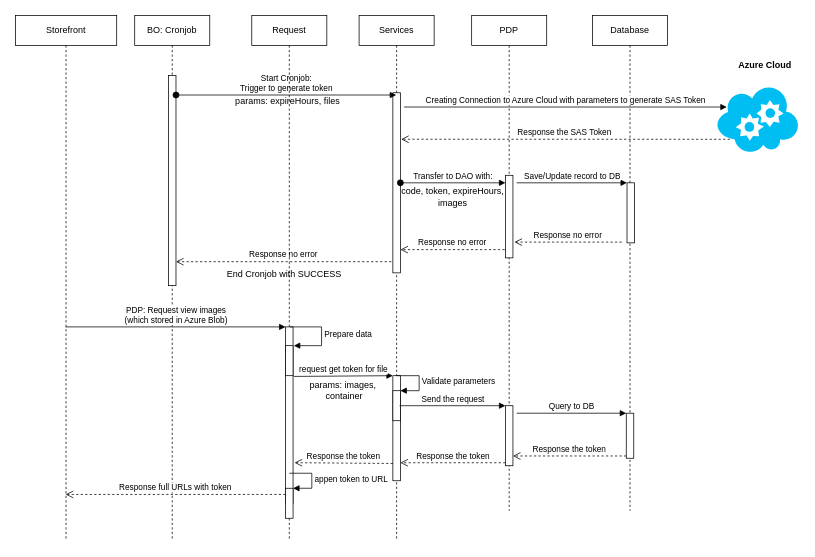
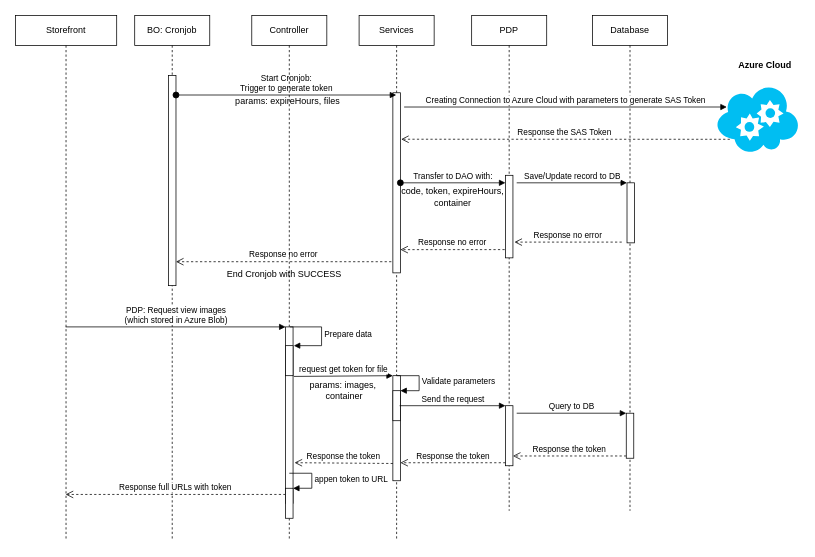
  <mxCell id="0" />
  <mxCell id="1" parent="0" />
  <mxCell id="2" value="BO: Cronjob" style="shape=umlLifeline;perimeter=lifelinePerimeter;whiteSpace=wrap;html=1;container=1;collapsible=0;recursiveResize=0;outlineConnect=0;" vertex="1" parent="1"><mxGeometry x="179" y="20" width="100" height="700" as="geometry" /></mxCell>
  <mxCell id="3" value="" style="html=1;points=[];perimeter=orthogonalPerimeter;" vertex="1" parent="2"><mxGeometry x="45" y="80" width="10" height="280" as="geometry" /></mxCell>
  <mxCell id="4" value="Services" style="shape=umlLifeline;perimeter=lifelinePerimeter;whiteSpace=wrap;html=1;container=1;collapsible=0;recursiveResize=0;outlineConnect=0;" vertex="1" parent="1"><mxGeometry x="478" y="20" width="100" height="700" as="geometry" /></mxCell>
  <mxCell id="5" value="" style="html=1;points=[];perimeter=orthogonalPerimeter;" vertex="1" parent="4"><mxGeometry x="45" y="103" width="10" height="240" as="geometry" /></mxCell>
  <mxCell id="6" value="" style="html=1;points=[];perimeter=orthogonalPerimeter;" vertex="1" parent="4"><mxGeometry x="45" y="480" width="10" height="140" as="geometry" /></mxCell>
  <mxCell id="7" value="" style="html=1;points=[];perimeter=orthogonalPerimeter;" vertex="1" parent="4"><mxGeometry x="45" y="500" width="10" height="40" as="geometry" /></mxCell>
  <mxCell id="8" value="Validate parameters" style="edgeStyle=orthogonalEdgeStyle;html=1;align=left;spacingLeft=2;endArrow=block;rounded=0;entryX=1;entryY=0;" edge="1" target="7" parent="4"><mxGeometry relative="1" as="geometry"><mxPoint x="50" y="480" as="sourcePoint" /><Array as="points"><mxPoint x="80" y="480" /></Array></mxGeometry></mxCell>
  <mxCell id="9" value="PDP" style="shape=umlLifeline;perimeter=lifelinePerimeter;whiteSpace=wrap;html=1;container=1;collapsible=0;recursiveResize=0;outlineConnect=0;" vertex="1" parent="1"><mxGeometry x="628" y="20" width="100" height="660" as="geometry" /></mxCell>
  <mxCell id="10" value="" style="html=1;points=[];perimeter=orthogonalPerimeter;" vertex="1" parent="9"><mxGeometry x="45" y="213" width="10" height="110" as="geometry" /></mxCell>
  <mxCell id="11" value="Response no error" style="html=1;verticalAlign=bottom;endArrow=open;dashed=1;endSize=8;rounded=0;entryX=1;entryY=0.871;entryDx=0;entryDy=0;entryPerimeter=0;" edge="1" parent="9" target="5"><mxGeometry relative="1" as="geometry"><mxPoint x="-99" y="311.99" as="targetPoint" /><mxPoint x="44" y="312" as="sourcePoint" /></mxGeometry></mxCell>
  <mxCell id="12" value="" style="html=1;points=[];perimeter=orthogonalPerimeter;" vertex="1" parent="9"><mxGeometry x="45" y="520" width="10" height="80" as="geometry" /></mxCell>
  <mxCell id="13" value="Database" style="shape=umlLifeline;perimeter=lifelinePerimeter;whiteSpace=wrap;html=1;container=1;collapsible=0;recursiveResize=0;outlineConnect=0;" vertex="1" parent="1"><mxGeometry x="789" y="20" width="100" height="660" as="geometry" /></mxCell>
  <mxCell id="14" value="" style="html=1;points=[];perimeter=orthogonalPerimeter;" vertex="1" parent="13"><mxGeometry x="46" y="223" width="10" height="80" as="geometry" /></mxCell>
  <mxCell id="15" value="" style="html=1;points=[];perimeter=orthogonalPerimeter;" vertex="1" parent="13"><mxGeometry x="45" y="530" width="10" height="60" as="geometry" /></mxCell>
  <mxCell id="16" value="Start Cronjob: &lt;br&gt;Trigger to generate token" style="html=1;verticalAlign=bottom;startArrow=oval;endArrow=block;startSize=8;rounded=0;" edge="1" parent="1"><mxGeometry relative="1" as="geometry"><mxPoint x="234" y="126" as="sourcePoint" /><mxPoint x="527.5" y="126" as="targetPoint" /><Array as="points"><mxPoint x="378" y="126" /></Array></mxGeometry></mxCell>
  <mxCell id="17" value="params: expireHours, files" style="text;html=1;strokeColor=none;fillColor=none;align=center;verticalAlign=middle;whiteSpace=wrap;rounded=0;" vertex="1" parent="1"><mxGeometry x="308" y="120" width="150" height="30" as="geometry" /></mxCell>
  <mxCell id="18" value="" style="verticalLabelPosition=bottom;html=1;verticalAlign=top;align=center;strokeColor=none;fillColor=#00BEF2;shape=mxgraph.azure.cloud_service;" vertex="1" parent="1"><mxGeometry x="954" y="113" width="110" height="90" as="geometry" /></mxCell>
  <mxCell id="19" value="Azure Cloud" style="text;align=center;fontStyle=1;verticalAlign=middle;spacingLeft=3;spacingRight=3;strokeColor=none;rotatable=0;points=[[0,0.5],[1,0.5]];portConstraint=eastwest;" vertex="1" parent="1"><mxGeometry x="979" y="73" width="80" height="26" as="geometry" /></mxCell>
  <mxCell id="20" value="Creating Connection to Azure Cloud with parameters to&amp;nbsp;generate SAS Token" style="html=1;verticalAlign=bottom;endArrow=block;rounded=0;entryX=0.127;entryY=0.322;entryDx=0;entryDy=0;entryPerimeter=0;" edge="1" parent="1" target="18"><mxGeometry width="80" relative="1" as="geometry"><mxPoint x="538" y="142" as="sourcePoint" /><mxPoint x="569" y="153" as="targetPoint" /></mxGeometry></mxCell>
  <mxCell id="21" value="Response the SAS Token&amp;nbsp;" style="html=1;verticalAlign=bottom;endArrow=open;dashed=1;endSize=8;rounded=0;exitX=0.164;exitY=0.8;exitDx=0;exitDy=0;exitPerimeter=0;entryX=1.1;entryY=0.258;entryDx=0;entryDy=0;entryPerimeter=0;" edge="1" parent="1" source="18" target="5"><mxGeometry relative="1" as="geometry"><mxPoint x="879" y="189" as="sourcePoint" /><mxPoint x="479" y="185" as="targetPoint" /></mxGeometry></mxCell>
  <mxCell id="22" value="Transfer to DAO with:&lt;br&gt;" style="html=1;verticalAlign=bottom;startArrow=oval;endArrow=block;startSize=8;rounded=0;" edge="1" target="10" parent="1" source="5"><mxGeometry relative="1" as="geometry"><mxPoint x="554" y="233" as="sourcePoint" /></mxGeometry></mxCell>
- <mxCell id="23" value="code, token, expireHours, images" style="text;html=1;strokeColor=none;fillColor=none;align=center;verticalAlign=middle;whiteSpace=wrap;rounded=0;" vertex="1" parent="1"><mxGeometry x="528" y="247" width="150" height="30" as="geometry" /></mxCell>
+ <mxCell id="23" value="code, token, expireHours, container" style="text;html=1;strokeColor=none;fillColor=none;align=center;verticalAlign=middle;whiteSpace=wrap;rounded=0;" vertex="1" parent="1"><mxGeometry x="528" y="247" width="150" height="30" as="geometry" /></mxCell>
  <mxCell id="24" value="Save/Update record to DB" style="html=1;verticalAlign=bottom;endArrow=block;entryX=0;entryY=0;rounded=0;" edge="1" target="14" parent="1"><mxGeometry relative="1" as="geometry"><mxPoint x="688" y="243" as="sourcePoint" /></mxGeometry></mxCell>
  <mxCell id="25" value="Response no error" style="html=1;verticalAlign=bottom;endArrow=open;dashed=1;endSize=8;rounded=0;entryX=1.2;entryY=0.809;entryDx=0;entryDy=0;entryPerimeter=0;" edge="1" parent="1" target="10"><mxGeometry relative="1" as="geometry"><mxPoint x="683" y="318.04" as="targetPoint" /><mxPoint x="828" y="322" as="sourcePoint" /></mxGeometry></mxCell>
  <mxCell id="26" value="Response no error" style="html=1;verticalAlign=bottom;endArrow=open;dashed=1;endSize=8;rounded=0;exitX=-0.2;exitY=0.938;exitDx=0;exitDy=0;exitPerimeter=0;" edge="1" parent="1" source="5" target="3"><mxGeometry relative="1" as="geometry"><mxPoint x="286" y="350" as="targetPoint" /><mxPoint x="474" y="350" as="sourcePoint" /></mxGeometry></mxCell>
  <mxCell id="27" value="End Cronjob with SUCCESS" style="text;html=1;align=center;verticalAlign=middle;resizable=0;points=[];autosize=1;strokeColor=none;fillColor=none;" vertex="1" parent="1"><mxGeometry x="288" y="350" width="180" height="30" as="geometry" /></mxCell>
  <mxCell id="28" value="Storefront" style="shape=umlLifeline;perimeter=lifelinePerimeter;whiteSpace=wrap;html=1;container=1;collapsible=0;recursiveResize=0;outlineConnect=0;" vertex="1" parent="1"><mxGeometry x="20" y="20" width="135" height="700" as="geometry" /></mxCell>
  <mxCell id="29" value="Response full URLs with token" style="html=1;verticalAlign=bottom;endArrow=open;dashed=1;endSize=8;exitX=0;exitY=0.95;rounded=0;" edge="1" source="32" parent="1" target="28"><mxGeometry relative="1" as="geometry"><mxPoint x="154" y="516" as="targetPoint" /></mxGeometry></mxCell>
  <mxCell id="30" value="PDP: Request view images&lt;br&gt;(which stored in Azure Blob)" style="html=1;verticalAlign=bottom;endArrow=block;entryX=0;entryY=0;rounded=0;" edge="1" target="32" parent="1" source="28"><mxGeometry relative="1" as="geometry"><mxPoint x="154" y="440" as="sourcePoint" /></mxGeometry></mxCell>
- <mxCell id="31" value="Request" style="shape=umlLifeline;perimeter=lifelinePerimeter;whiteSpace=wrap;html=1;container=1;collapsible=0;recursiveResize=0;outlineConnect=0;" vertex="1" parent="1"><mxGeometry x="335" y="20" width="100" height="700" as="geometry" /></mxCell>
+ <mxCell id="31" value="Controller" style="shape=umlLifeline;perimeter=lifelinePerimeter;whiteSpace=wrap;html=1;container=1;collapsible=0;recursiveResize=0;outlineConnect=0;" vertex="1" parent="1"><mxGeometry x="335" y="20" width="100" height="700" as="geometry" /></mxCell>
  <mxCell id="32" value="" style="html=1;points=[];perimeter=orthogonalPerimeter;" vertex="1" parent="31"><mxGeometry x="45" y="415" width="10" height="235" as="geometry" /></mxCell>
  <mxCell id="33" value="" style="html=1;points=[];perimeter=orthogonalPerimeter;" vertex="1" parent="31"><mxGeometry x="45" y="440" width="10" height="40" as="geometry" /></mxCell>
  <mxCell id="34" value="Prepare data" style="edgeStyle=orthogonalEdgeStyle;html=1;align=left;spacingLeft=2;endArrow=block;rounded=0;" edge="1" parent="31"><mxGeometry relative="1" as="geometry"><mxPoint x="51" y="415" as="sourcePoint" /><Array as="points"><mxPoint x="93" y="415" /><mxPoint x="93" y="440" /></Array><mxPoint x="56" y="440" as="targetPoint" /></mxGeometry></mxCell>
  <mxCell id="35" value="" style="html=1;points=[];perimeter=orthogonalPerimeter;" vertex="1" parent="31"><mxGeometry x="45" y="630" width="10" height="40" as="geometry" /></mxCell>
  <mxCell id="36" value="appen token to URL" style="edgeStyle=orthogonalEdgeStyle;html=1;align=left;spacingLeft=2;endArrow=block;rounded=0;entryX=1;entryY=0;" edge="1" target="35" parent="31"><mxGeometry relative="1" as="geometry"><mxPoint x="50" y="610" as="sourcePoint" /><Array as="points"><mxPoint x="80" y="610" /></Array></mxGeometry></mxCell>
  <mxCell id="37" value="request get token for file" style="html=1;verticalAlign=bottom;endArrow=block;entryX=0;entryY=0;rounded=0;exitX=1.1;exitY=1.025;exitDx=0;exitDy=0;exitPerimeter=0;" edge="1" target="6" parent="1" source="33"><mxGeometry relative="1" as="geometry"><mxPoint x="388" y="450" as="sourcePoint" /></mxGeometry></mxCell>
  <mxCell id="38" value="Response the token" style="html=1;verticalAlign=bottom;endArrow=open;dashed=1;endSize=8;exitX=0;exitY=0.95;rounded=0;entryX=1.2;entryY=0.77;entryDx=0;entryDy=0;entryPerimeter=0;" edge="1" parent="1" target="32"><mxGeometry relative="1" as="geometry"><mxPoint x="394" y="617.03" as="targetPoint" /><mxPoint x="523" y="617" as="sourcePoint" /></mxGeometry></mxCell>
  <mxCell id="39" value="params: images,&amp;nbsp;&lt;br&gt;container" style="text;html=1;align=center;verticalAlign=middle;resizable=0;points=[];autosize=1;strokeColor=none;fillColor=none;" vertex="1" parent="1"><mxGeometry x="398" y="500" width="120" height="40" as="geometry" /></mxCell>
  <mxCell id="40" value="Send the request" style="html=1;verticalAlign=bottom;endArrow=block;entryX=0;entryY=0;rounded=0;exitX=0.9;exitY=0.5;exitDx=0;exitDy=0;exitPerimeter=0;" edge="1" target="12" parent="1" source="7"><mxGeometry relative="1" as="geometry"><mxPoint x="603" y="540" as="sourcePoint" /></mxGeometry></mxCell>
  <mxCell id="41" value="Response the token" style="html=1;verticalAlign=bottom;endArrow=open;dashed=1;endSize=8;exitX=0;exitY=0.95;rounded=0;" edge="1" source="12" parent="1" target="6"><mxGeometry relative="1" as="geometry"><mxPoint x="603" y="616" as="targetPoint" /></mxGeometry></mxCell>
  <mxCell id="42" value="Query to DB" style="html=1;verticalAlign=bottom;endArrow=block;entryX=0;entryY=0;rounded=0;" edge="1" target="15" parent="1"><mxGeometry relative="1" as="geometry"><mxPoint x="688" y="550" as="sourcePoint" /></mxGeometry></mxCell>
  <mxCell id="43" value="Response the token" style="html=1;verticalAlign=bottom;endArrow=open;dashed=1;endSize=8;exitX=0;exitY=0.95;rounded=0;" edge="1" source="15" parent="1" target="12"><mxGeometry relative="1" as="geometry"><mxPoint x="764" y="626" as="targetPoint" /></mxGeometry></mxCell>
